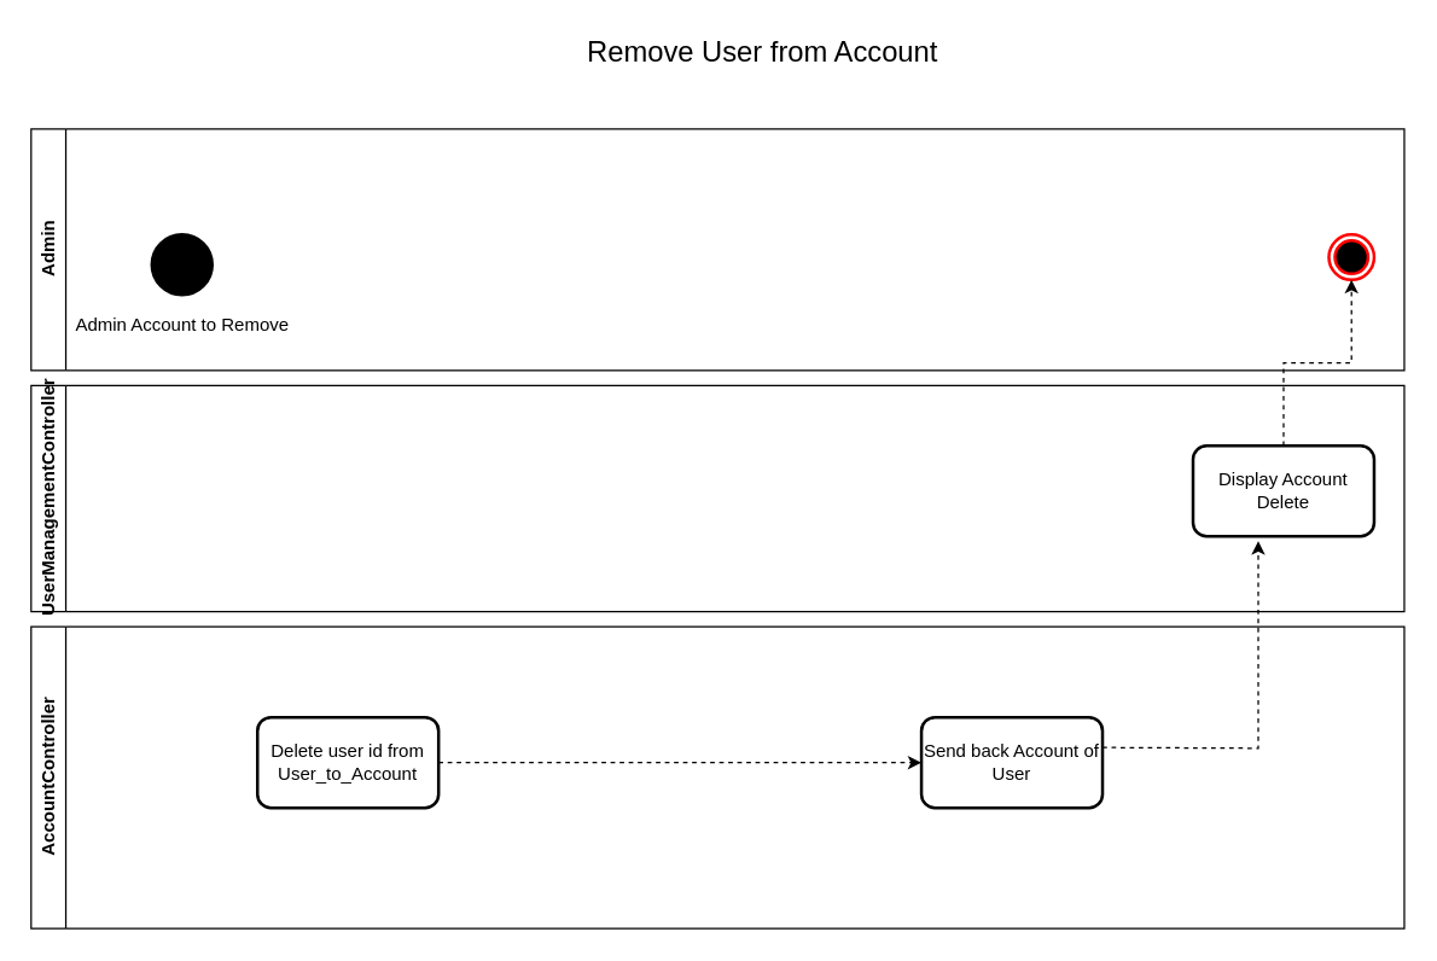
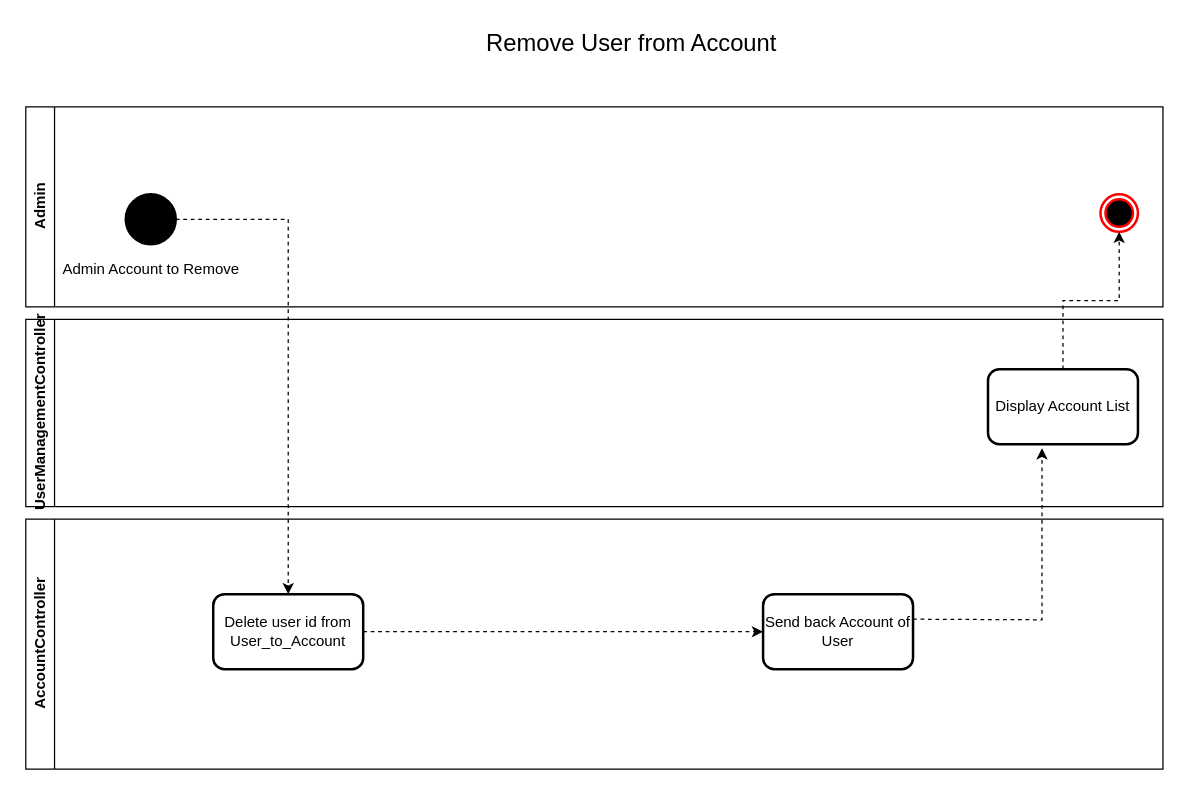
  <mxCell id="0" />
  <mxCell id="1" parent="0" />
  <mxCell id="2" value="Admin" style="swimlane;horizontal=0;whiteSpace=wrap;html=1;" parent="1" vertex="1"><mxGeometry x="20" y="85" width="910" height="160" as="geometry" /></mxCell>
  <mxCell id="3" value="Admin Account to Remove" style="shape=ellipse;html=1;fillColor=strokeColor;strokeWidth=2;verticalLabelPosition=bottom;verticalAlignment=top;perimeter=ellipsePerimeter;" parent="2" vertex="1"><mxGeometry x="80" y="70" width="40" height="40" as="geometry" /></mxCell>
  <mxCell id="4" value="" style="ellipse;html=1;shape=endState;fillColor=#000000;strokeColor=#ff0000;strokeWidth=2;fontFamily=Helvetica;fontSize=12;fontColor=default;" parent="2" vertex="1"><mxGeometry x="860" y="70" width="30" height="30" as="geometry" /></mxCell>
  <mxCell id="5" value="UserManagementController" style="swimlane;horizontal=0;whiteSpace=wrap;html=1;" parent="1" vertex="1"><mxGeometry x="20" y="255" width="910" height="150" as="geometry" /></mxCell>
- <mxCell id="6" value="Display Account Delete" style="rounded=1;whiteSpace=wrap;html=1;strokeWidth=2;fontFamily=Helvetica;fontSize=12;" parent="5" vertex="1"><mxGeometry x="770" y="40" width="120" height="60" as="geometry" /></mxCell>
+ <mxCell id="6" value="Display Account List" style="rounded=1;whiteSpace=wrap;html=1;strokeWidth=2;fontFamily=Helvetica;fontSize=12;" parent="5" vertex="1"><mxGeometry x="770" y="40" width="120" height="60" as="geometry" /></mxCell>
  <mxCell id="7" value="AccountController" style="swimlane;horizontal=0;whiteSpace=wrap;html=1;" parent="1" vertex="1"><mxGeometry x="20" y="415" width="910" height="200" as="geometry" /></mxCell>
  <mxCell id="8" style="edgeStyle=orthogonalEdgeStyle;rounded=0;orthogonalLoop=1;jettySize=auto;html=1;entryX=0;entryY=0.5;entryDx=0;entryDy=0;dashed=1;" parent="7" source="9" target="10" edge="1"><mxGeometry relative="1" as="geometry"><mxPoint x="590" y="65" as="targetPoint" /><Array as="points" /></mxGeometry></mxCell>
  <mxCell id="9" value="Delete user id from User_to_Account" style="rounded=1;whiteSpace=wrap;html=1;strokeWidth=2;fontFamily=Helvetica;fontSize=12;" parent="7" vertex="1"><mxGeometry x="150" y="60" width="120" height="60" as="geometry" /></mxCell>
  <mxCell id="10" value="Send back Account of User" style="rounded=1;whiteSpace=wrap;html=1;strokeWidth=2;fontFamily=Helvetica;fontSize=12;" parent="7" vertex="1"><mxGeometry x="590" y="60" width="120" height="60" as="geometry" /></mxCell>
  <mxCell id="11" style="edgeStyle=orthogonalEdgeStyle;rounded=0;orthogonalLoop=1;jettySize=auto;html=1;entryX=0.5;entryY=1;entryDx=0;entryDy=0;dashed=1;strokeWidth=1;fontFamily=Helvetica;fontSize=12;fontColor=default;" parent="1" source="6" target="4" edge="1"><mxGeometry relative="1" as="geometry" /></mxCell>
  <mxCell id="12" value="Remove User from Account" style="text;html=1;strokeColor=none;fillColor=none;align=center;verticalAlign=middle;whiteSpace=wrap;rounded=0;fontSize=19;" parent="1" vertex="1"><mxGeometry x="365" y="20" width="280" height="30" as="geometry" /></mxCell>
  <mxCell id="13" style="edgeStyle=orthogonalEdgeStyle;rounded=0;orthogonalLoop=1;jettySize=auto;html=1;entryX=0.36;entryY=1.053;entryDx=0;entryDy=0;entryPerimeter=0;dashed=1;" parent="1" target="6" edge="1"><mxGeometry relative="1" as="geometry"><mxPoint x="730" y="495" as="sourcePoint" /></mxGeometry></mxCell>
+ <mxCell id="14" style="edgeStyle=orthogonalEdgeStyle;rounded=0;orthogonalLoop=1;jettySize=auto;html=1;dashed=1;" parent="1" source="3" target="9" edge="1"><mxGeometry relative="1" as="geometry" /></mxCell>
